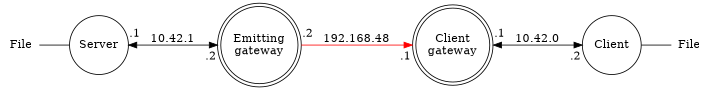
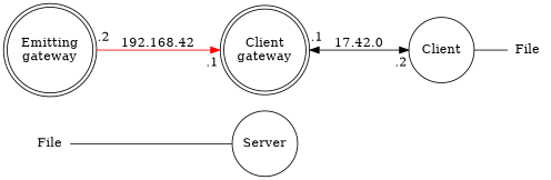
  digraph {
    rankdir=LR
    node [fillcolor=white shape=plaintext style=filled]
    edge [dir=none labelangle=60 labeldistance=1.6]
    n1 [label=File width=0.6 style=""]
    n2 [label=Server shape=circle width=1]
    n3 [label="Emitting\ngateway" shape=doublecircle width=1]
    n4 [label=File width=0.6 style=""]
    n5 [label="Client\ngateway" shape=doublecircle width=1]
    n6 [label=Client shape=circle width=1]
    n1 -> n2 [labelangle="" labeldistance=""]
-   n2 -> n3 [dir=both headlabel=.2 label="  10.42.1  " taillabel=.1]
-   n3 -> n5 [color=red dir=normal headlabel=.1 label="  192.168.48  " taillabel=.2]
-   n5 -> n6 [dir=both headlabel=.2 label="  10.42.0  " taillabel=.1]
+   n3 -> n5 [color=red dir=normal headlabel=.1 label="  192.168.42  " taillabel=.2]
+   n5 -> n6 [dir=both headlabel=.2 label="  17.42.0  " taillabel=.1]
    n6 -> n4 [labelangle="" labeldistance=""]
  }
